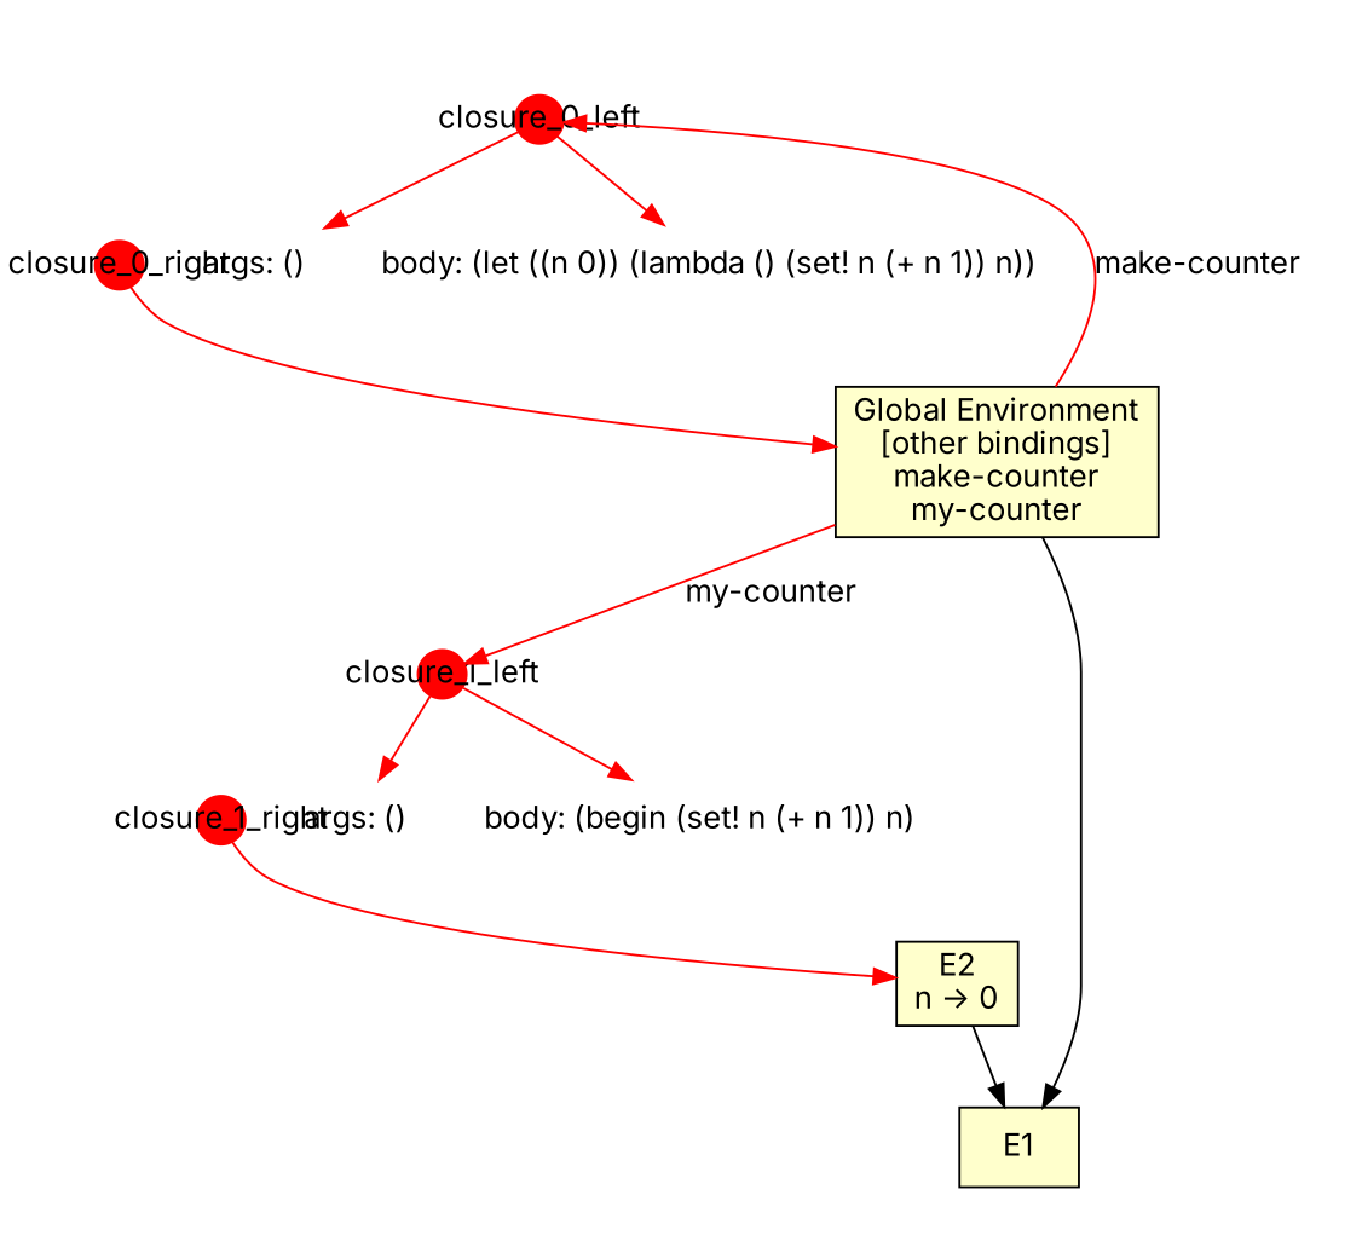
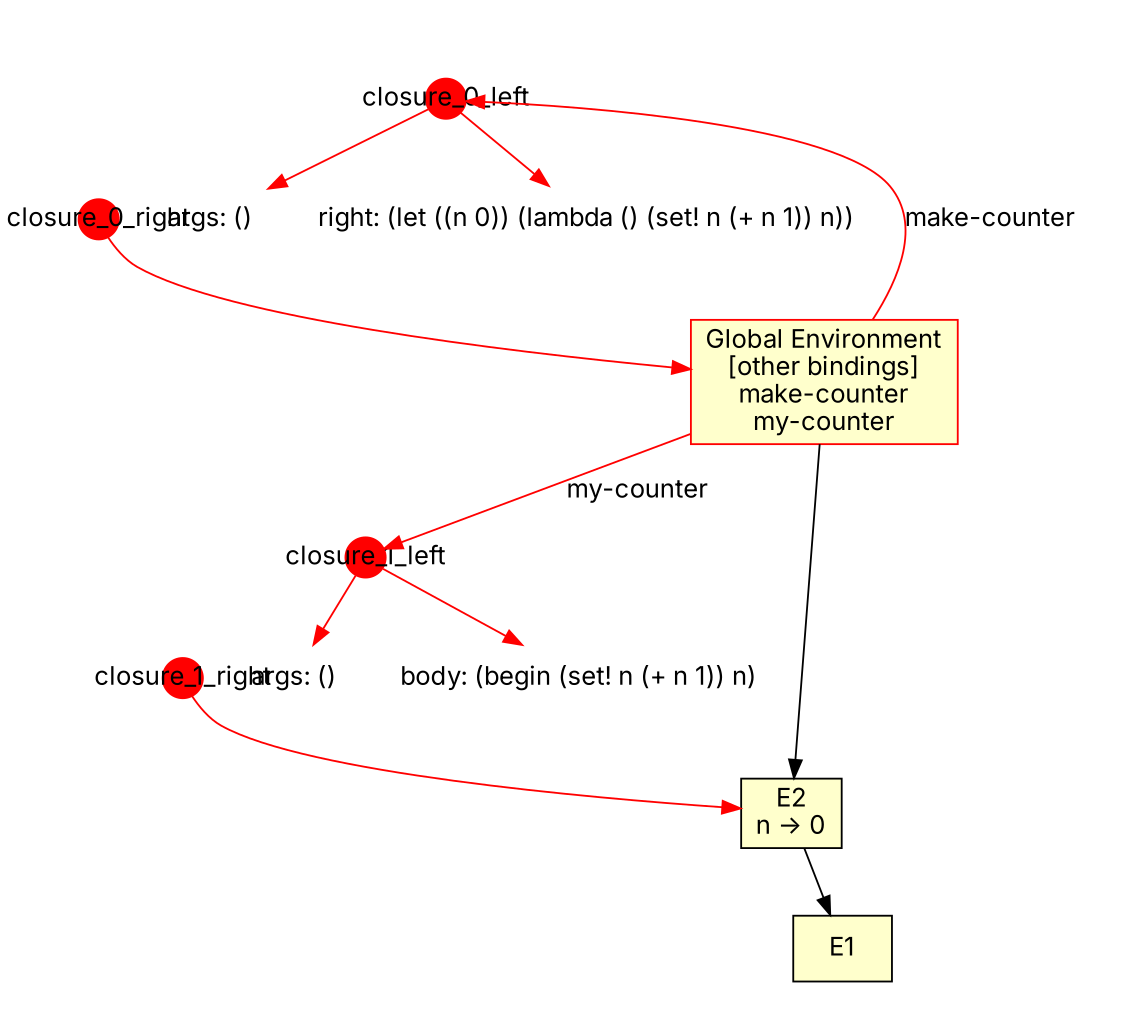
  digraph {
    fontname=Inter
    node [fontname=Inter shape=circle style=filled]
    edge [fontname=Inter color=red]
    closure_0_left [color=red fillcolor=red fixedsize=true height=0.3 width=0.3]
    closure_0_right [color=red fillcolor=red fixedsize=true height=0.3 width=0.3]
    n3 [label="args: ()" shape=none style=""]
-   n4 [label="body: (let ((n 0)) (lambda () (set! n (+ n 1)) n))" shape=none style=""]
+   n4 [label="right: (let ((n 0)) (lambda () (set! n (+ n 1)) n))" shape=none style=""]
    closure_1_left [color=red fillcolor=red fixedsize=true height=0.3 width=0.3]
    closure_1_right [color=red fillcolor=red fixedsize=true height=0.3 width=0.3]
    n7 [label="args: ()" shape=none style=""]
    n8 [label="body: (begin (set! n (+ n 1)) n)" shape=none style=""]
-   n9 [fillcolor="#FFFFCC" label="Global Environment\n[other bindings]\nmake-counter\nmy-counter\n" shape=box]
+   n9 [fillcolor="#FFFFCC" label="Global Environment\n[other bindings]\nmake-counter\nmy-counter\n" shape=box color=red]
    n10 [fillcolor="#FFFFCC" label="E2\nn -> 0\n" shape=box]
    n11 [fillcolor="#FFFFCC" label="E1\n" shape=box]
    subgraph cluster_1 {
      color=none
      rankdir=LR
      closure_0_left
      closure_0_right
      n3
      n4
    }
    subgraph cluster_2 {
      color=none
      rankdir=LR
      closure_1_left
      closure_1_right
      n7
      n8
    }
    closure_0_left -> closure_0_right [style=invis color=""]
    closure_0_left -> n3 [arrowhead=normal]
    closure_0_left -> n4 [arrowhead=normal]
    closure_0_right -> n9
    closure_1_left -> closure_1_right [style=invis color=""]
    closure_1_left -> n7 [arrowhead=normal]
    closure_1_left -> n8 [arrowhead=normal]
    closure_1_right -> n10
    n9 -> closure_0_left [label="make-counter"]
    n9 -> closure_1_left [label="my-counter"]
-   n9 -> n11 [color=black]
+   n9 -> n10 [color=black]
    n10 -> n11 [color=black]
  }
